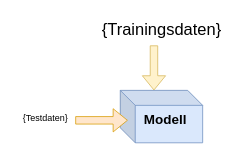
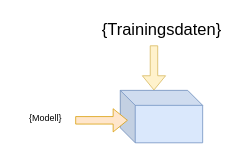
  <mxCell id="0" />
  <mxCell id="1" parent="0" />
  <mxCell id="2" value="" style="shape=cube;whiteSpace=wrap;html=1;boundedLbl=1;backgroundOutline=1;darkOpacity=0.05;darkOpacity2=0.1;fillColor=#dae8fc;strokeColor=#6c8ebf;" parent="1" vertex="1"><mxGeometry x="160" y="120" width="110" height="70" as="geometry" /></mxCell>
- <mxCell id="3" value="&lt;b&gt;&lt;font style=&quot;font-size: 18px;&quot;&gt;Modell&lt;/font&gt;&lt;/b&gt;" style="text;html=1;align=center;verticalAlign=middle;resizable=0;points=[];autosize=1;strokeColor=none;fillColor=none;" parent="1" vertex="1"><mxGeometry x="180" y="140" width="80" height="40" as="geometry" /></mxCell>
  <mxCell id="4" value="" style="shape=flexArrow;endArrow=classic;html=1;entryX=0;entryY=0;entryDx=45;entryDy=0;entryPerimeter=0;fillColor=#fff2cc;strokeColor=#d6b656;" parent="1" target="2" edge="1"><mxGeometry width="50" height="50" relative="1" as="geometry"><mxPoint x="205" y="60" as="sourcePoint" /><mxPoint x="250" y="140" as="targetPoint" /></mxGeometry></mxCell>
  <mxCell id="5" value="" style="shape=flexArrow;endArrow=classic;html=1;entryX=0.091;entryY=0.571;entryDx=0;entryDy=0;entryPerimeter=0;fillColor=#ffe6cc;strokeColor=#d79b00;" parent="1" target="2" edge="1"><mxGeometry width="50" height="50" relative="1" as="geometry"><mxPoint x="100" y="160" as="sourcePoint" /><mxPoint x="250" y="140" as="targetPoint" /></mxGeometry></mxCell>
  <mxCell id="6" value="&lt;font style=&quot;font-size: 22px;&quot;&gt;{&lt;font style=&quot;font-size: 22px;&quot;&gt;Trainingsdaten&lt;/font&gt;}&lt;/font&gt;" style="text;html=1;align=center;verticalAlign=middle;resizable=0;points=[];autosize=1;strokeColor=none;fillColor=none;" parent="1" vertex="1"><mxGeometry x="125" y="20" width="180" height="40" as="geometry" /></mxCell>
- <mxCell id="7" value="&lt;font style=&quot;font-size: 12px;&quot;&gt;{Testdaten}&lt;/font&gt;" style="text;html=1;align=center;verticalAlign=middle;resizable=0;points=[];autosize=1;strokeColor=none;fillColor=none;fontSize=22;" parent="1" vertex="1"><mxGeometry x="20" y="135" width="80" height="40" as="geometry" /></mxCell>
+ <mxCell id="7" value="&lt;font style=&quot;font-size: 12px;&quot;&gt;{Modell}&lt;/font&gt;" style="text;html=1;align=center;verticalAlign=middle;resizable=0;points=[];autosize=1;strokeColor=none;fillColor=none;fontSize=22;" parent="1" vertex="1"><mxGeometry x="20" y="135" width="80" height="40" as="geometry" /></mxCell>
